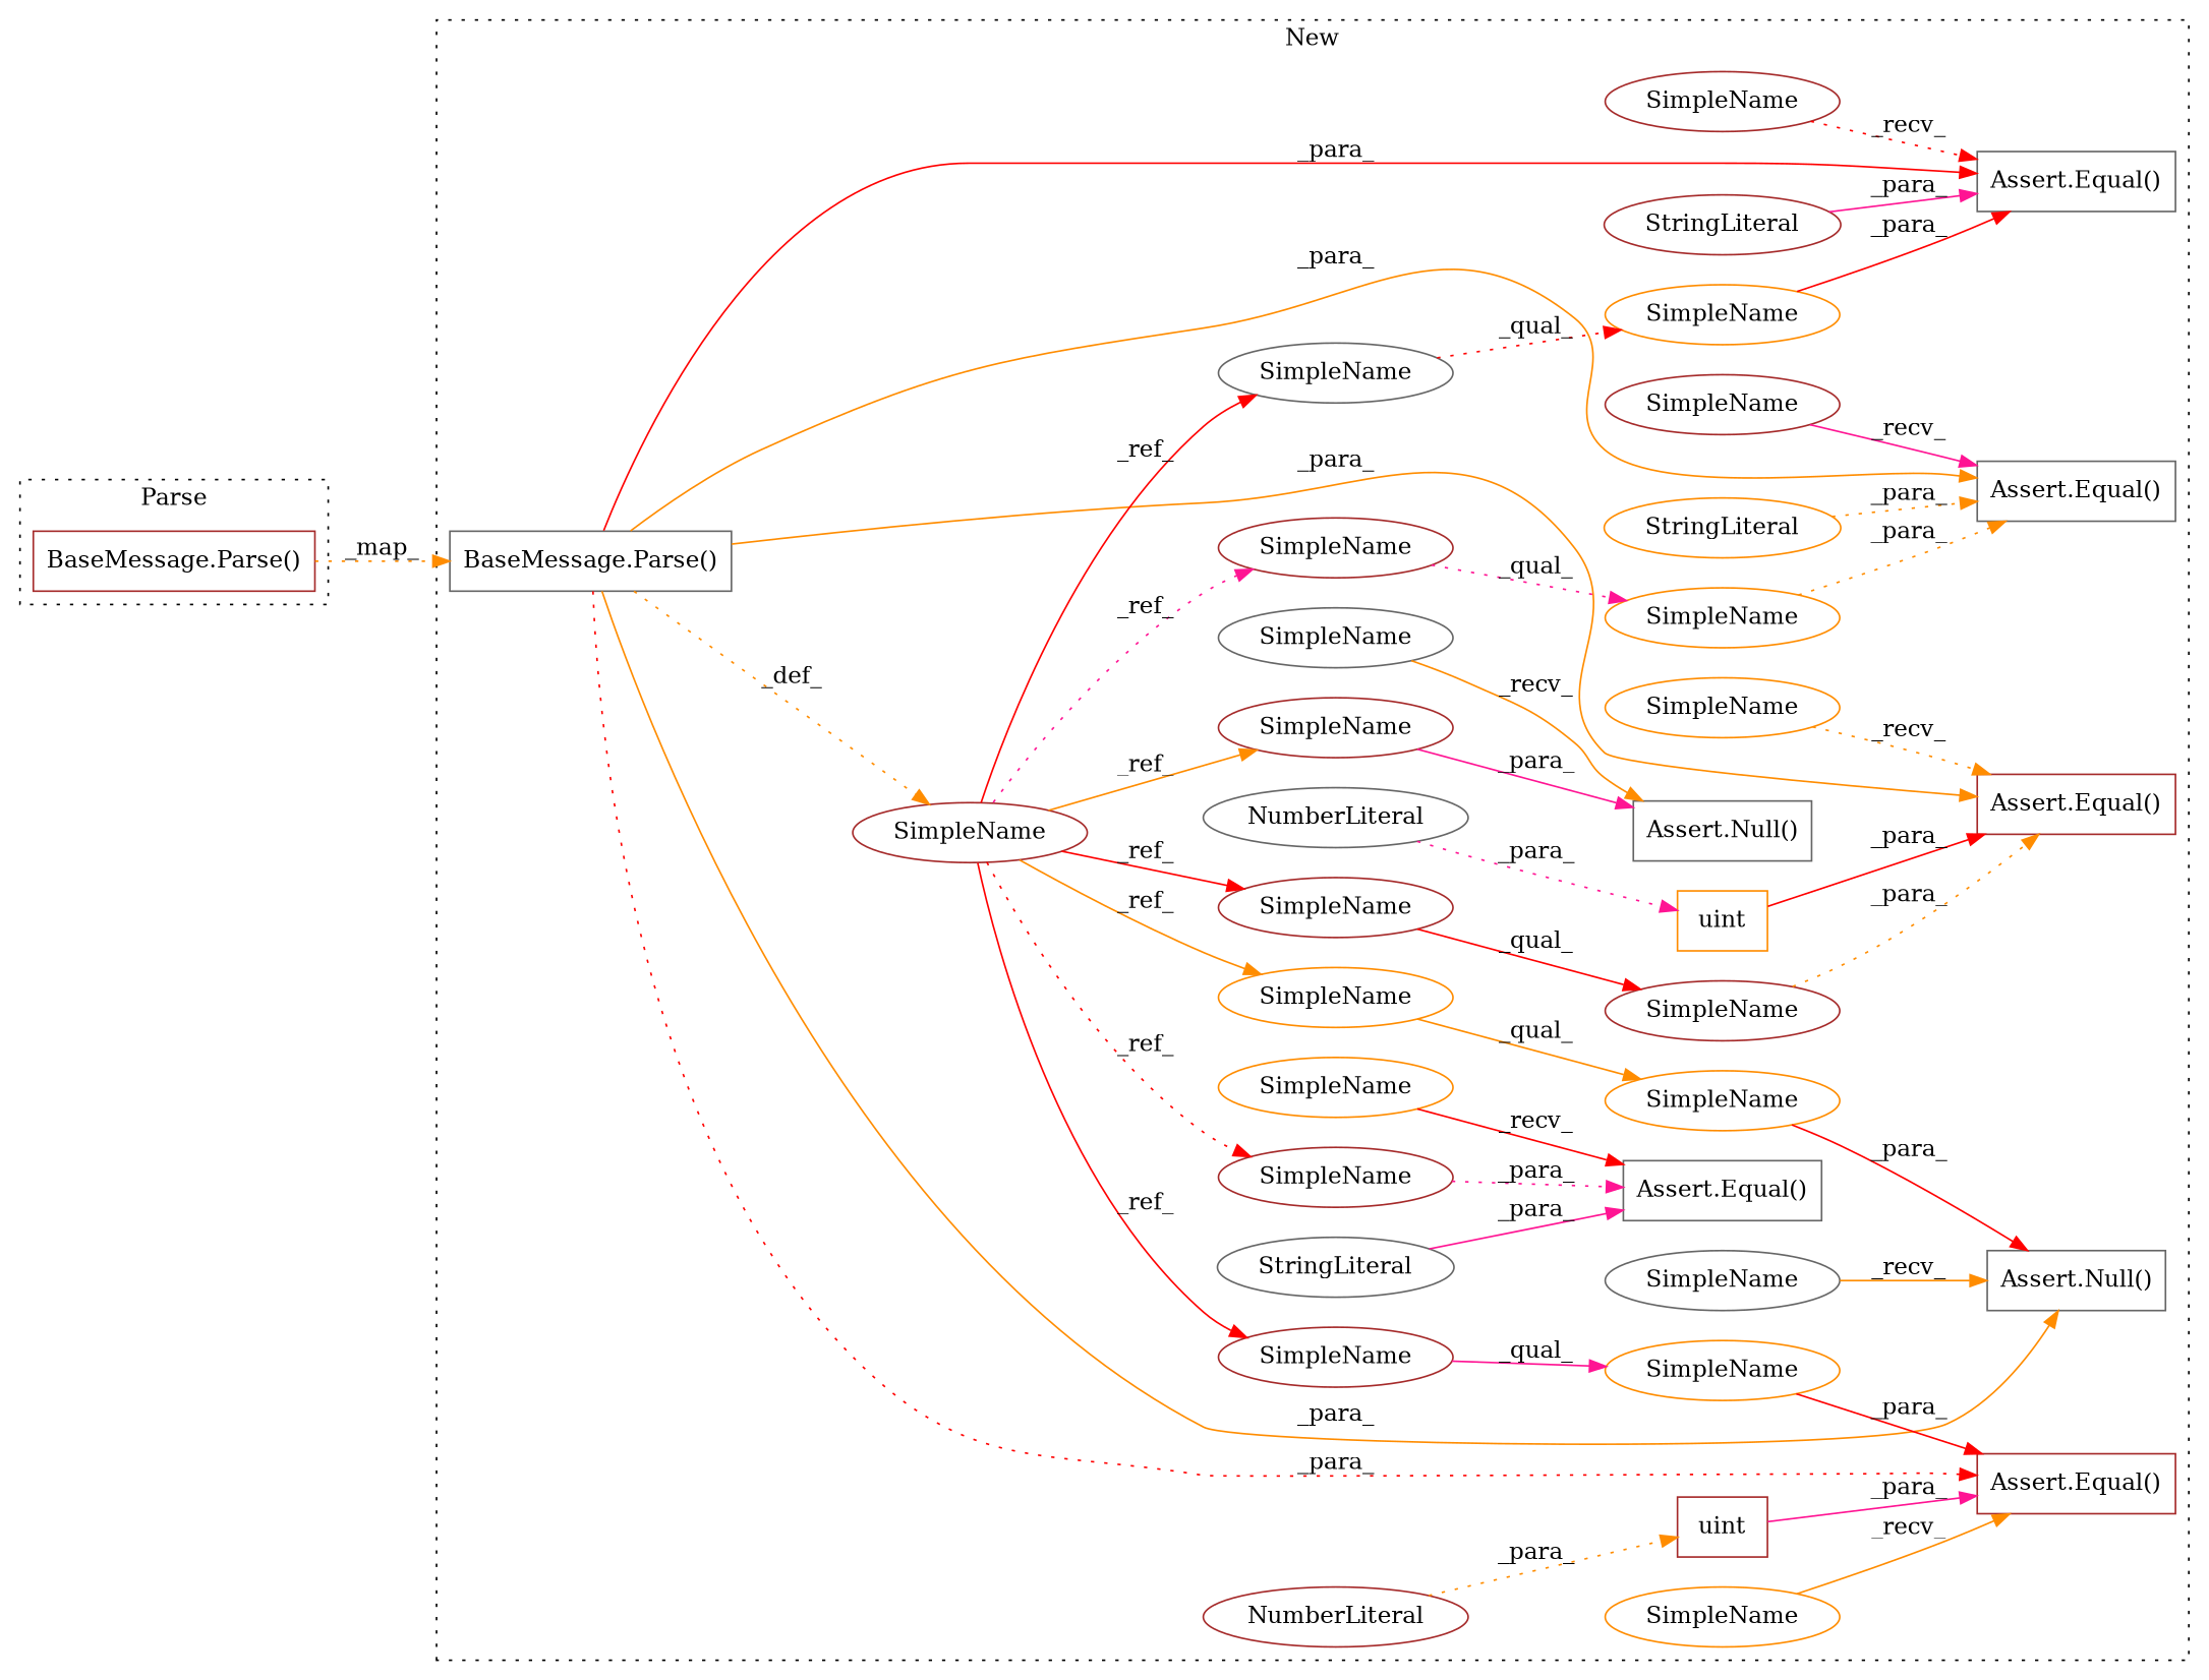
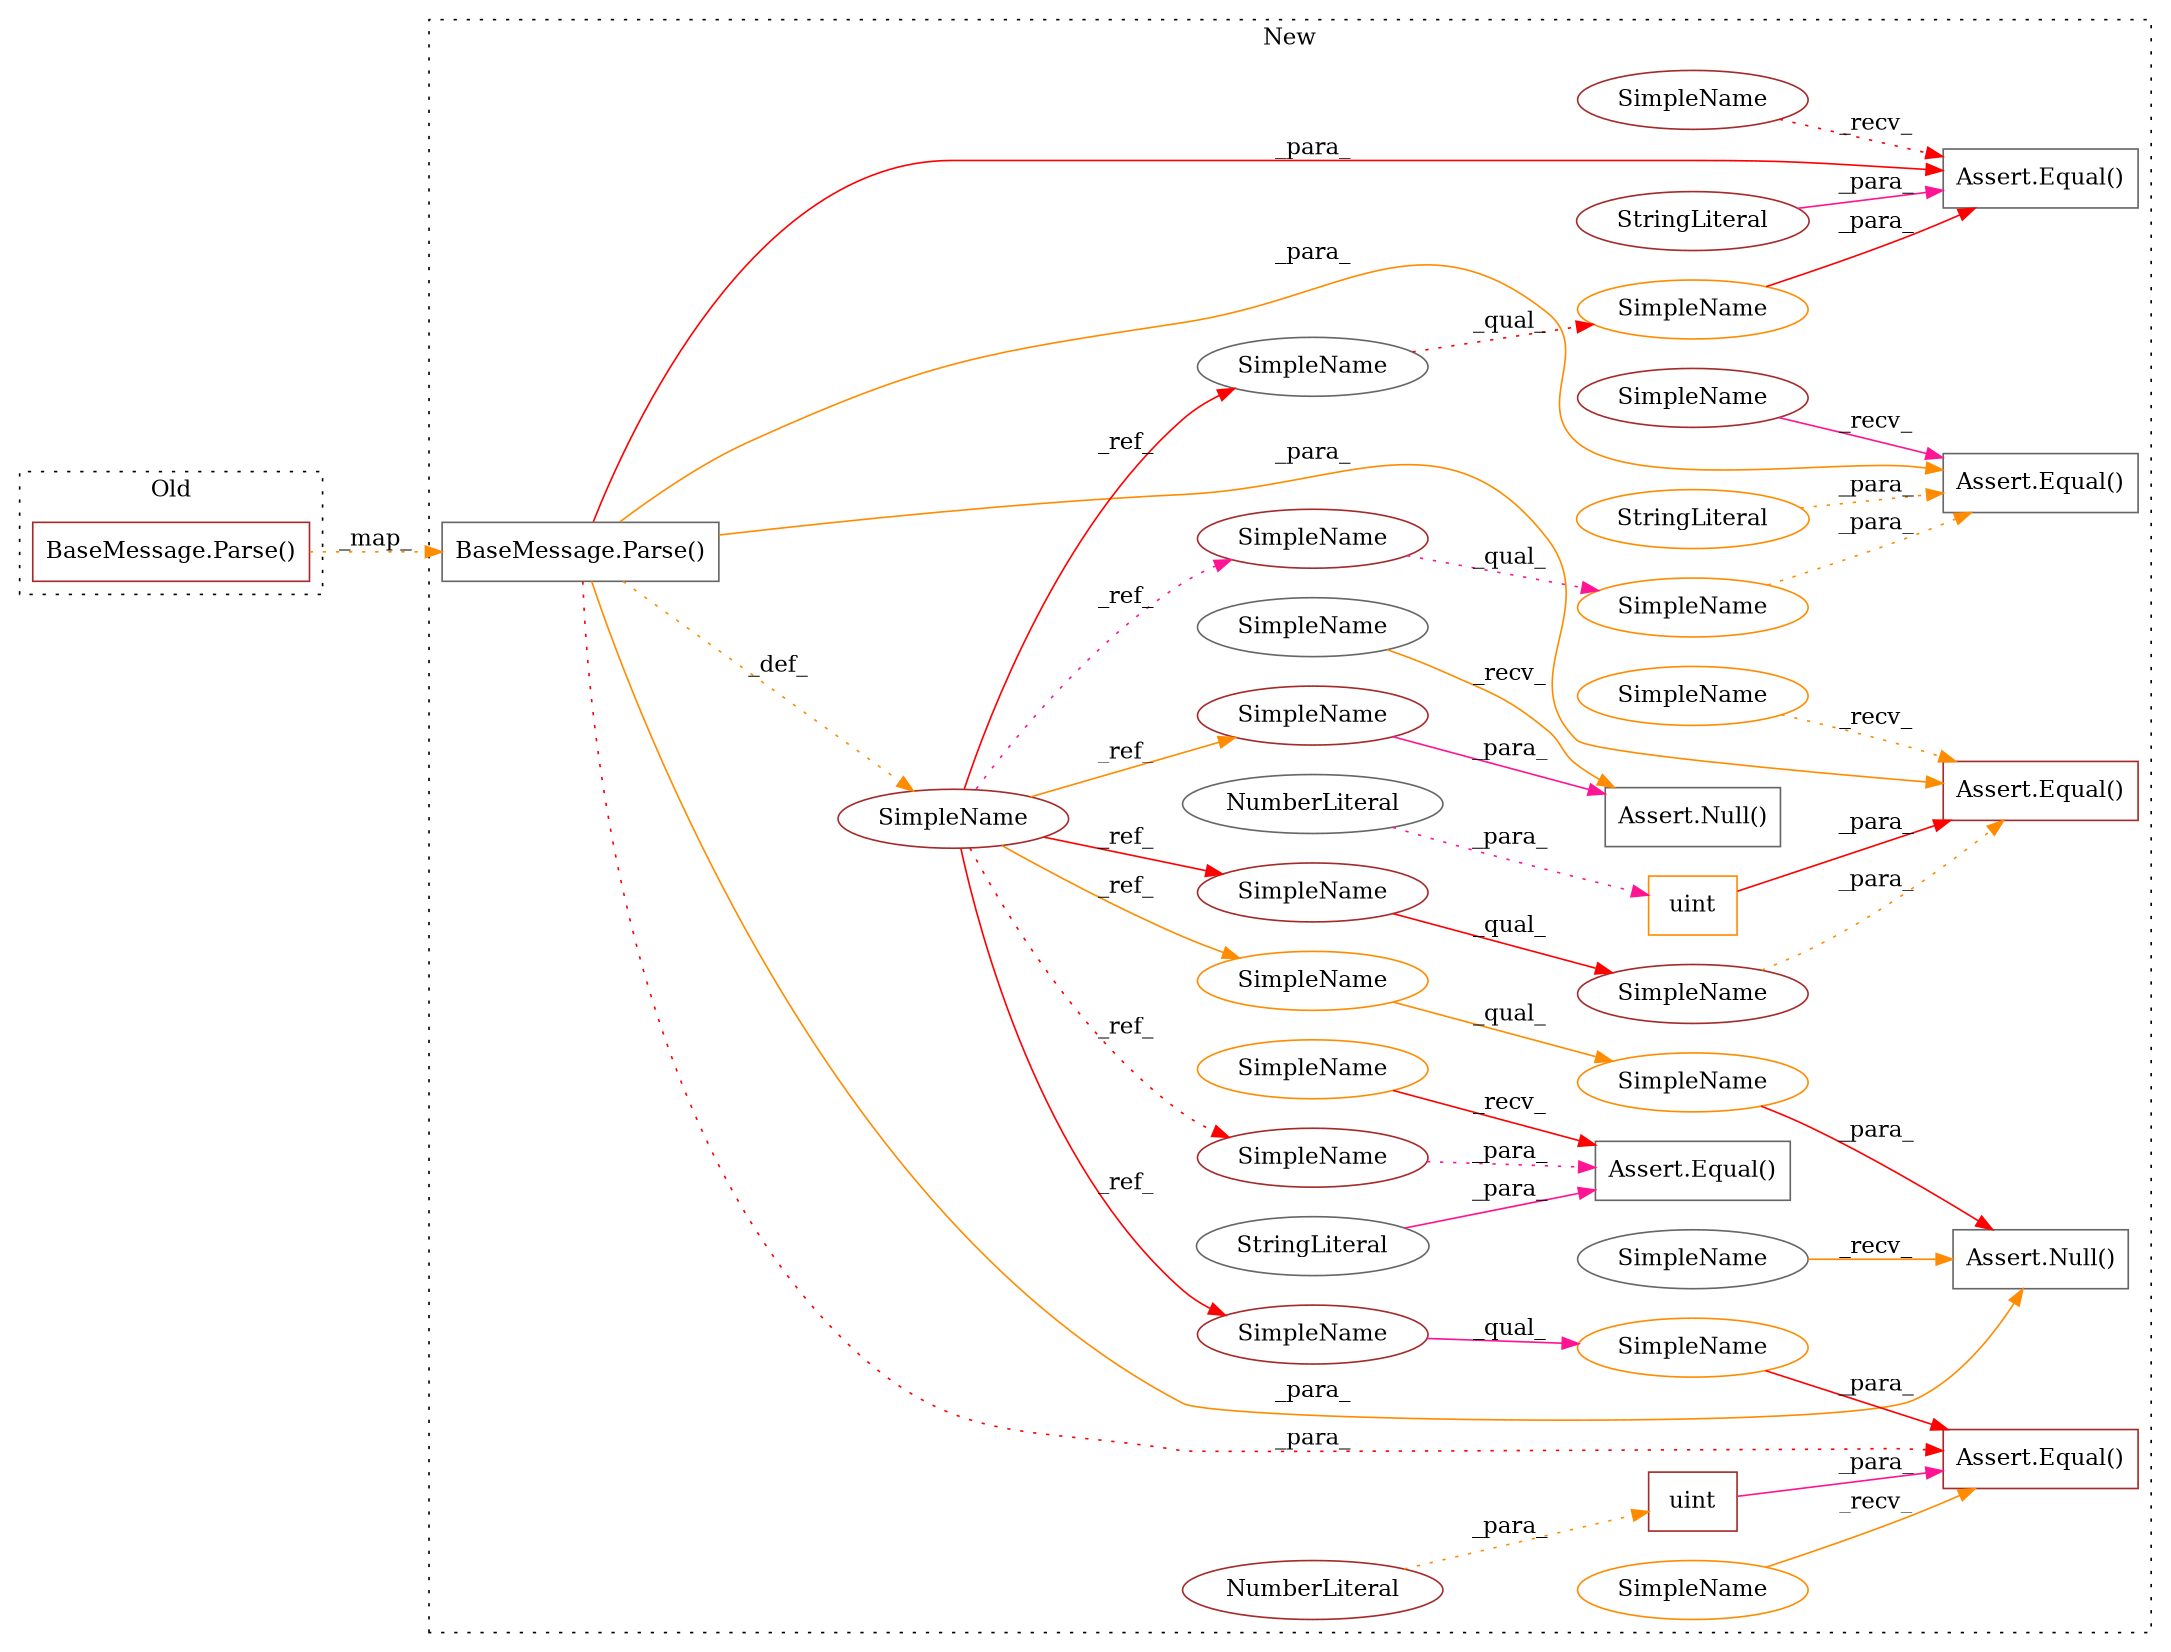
  digraph {
    rankdir=LR
    node [a=42 l=6 s=9531 shape=ellipse color=brown]
    edge [color=darkorange style=solid]
    n1 [a=32 l="36,1" label="BaseMessage.Parse()" s="9046,9105" shape=box color=gray40]
    n2 [l=17 label=SimpleName s=9014]
    n3 [l=34 label=SimpleName color=darkorange]
    n4 [l=27 label=SimpleName s=9477]
    n5 [a=32 l="6,1" label="Assert.Equal()" s="9459,9504" shape=box]
    n6 [l=32 label=SimpleName s=9339 color=darkorange]
    n7 [a=32 l="6,1" label="Assert.Equal()" s="9317,9371" shape=box color=gray40]
    n8 [l=29 label=SimpleName s=9266 color=darkorange]
    n9 [a=32 l="6,1" label="Assert.Equal()" s="9221,9295" shape=box color=gray40]
    n10 [l=24 label=SimpleName s=9413 color=darkorange]
    n11 [a=32 l="6,1" label="Assert.Equal()" s="9393,9437" shape=box]
    n12 [a=32 l="5,38" label="Assert.Null()" s="9140,9162" shape=box color=gray40]
    n13 [a=11 label=uint s=9465 shape=box color=darkorange]
    n14 [a=34 l=4 label=NumberLiteral s=9471 color=gray40]
    n15 [a=11 label=uint s=9399 shape=box]
    n16 [a=34 label=NumberLiteral s=9405]
    n17 [a=45 l=14 label=StringLiteral s=9323]
    n18 [a=45 l=37 label=StringLiteral s=9227 color=darkorange]
    n19 [a=32 l="5,1" label="Assert.Null()" s="9526,9565" shape=box color=gray40]
    n20 [a=32 l="6,30" label="Assert.Equal()" s="9587,9615" shape=box color=gray40]
    n21 [a=45 l=3 label=StringLiteral s=9593 color=gray40]
    n22 [l=17 label=SimpleName s=9413]
    n23 [l=17 label=SimpleName s=9145]
    n24 [l=17 label=SimpleName s=9598]
    n25 [l=17 label=SimpleName s=9266]
    n26 [l=17 label=SimpleName s=9339 color=gray40]
    n27 [l=17 label=SimpleName color=darkorange]
    n28 [l=17 label=SimpleName s=9477]
    n29 [label=SimpleName s=9386 color=darkorange]
    n30 [label=SimpleName s=9580 color=darkorange]
    n31 [label=SimpleName s=9133 color=gray40]
    n32 [label=SimpleName s=9310]
    n33 [label=SimpleName s=9452 color=darkorange]
    n34 [label=SimpleName s=9519 color=gray40]
    n35 [label=SimpleName s=9214]
    n36 [a=32 l="6,1" label="BaseMessage.Parse()" s="7374,7403" shape=box]
    subgraph cluster_1 {
      label=New
      style=dotted
      n1
      n2
      n3
      n4
      n5
      n6
      n7
      n8
      n9
      n10
      n11
      n12
      n13
      n14
      n15
      n16
      n17
      n18
      n19
      n20
      n21
      n22
      n23
      n24
      n25
      n26
      n27
      n28
      n29
      n30
      n31
      n32
      n33
      n34
      n35
    }
    subgraph cluster_2 {
-     label=Parse
+     label=Old
      style=dotted
      n36
    }
    n1 -> n2 [label=_def_ style=dotted]
    n1 -> n5 [label=_para_]
    n1 -> n7 [label=_para_ color=red]
    n1 -> n9 [label=_para_]
    n1 -> n11 [label=_para_ color=red style=dotted]
    n1 -> n19 [label=_para_]
    n2 -> n22 [label=_ref_ color=red]
    n2 -> n23 [label=_ref_]
    n2 -> n24 [label=_ref_ color=red style=dotted]
    n2 -> n25 [label=_ref_ color=deeppink style=dotted]
    n2 -> n26 [label=_ref_ color=red]
    n2 -> n27 [label=_ref_]
    n2 -> n28 [label=_ref_ color=red]
    n3 -> n19 [label=_para_ color=red]
    n4 -> n5 [label=_para_ style=dotted]
    n6 -> n7 [label=_para_ color=red]
    n8 -> n9 [label=_para_ style=dotted]
    n10 -> n11 [label=_para_ color=red]
    n13 -> n5 [label=_para_ color=red]
    n14 -> n13 [label=_para_ color=deeppink style=dotted]
    n15 -> n11 [label=_para_ color=deeppink]
    n16 -> n15 [label=_para_ style=dotted]
    n17 -> n7 [label=_para_ color=deeppink]
    n18 -> n9 [label=_para_ style=dotted]
    n21 -> n20 [label=_para_ color=deeppink]
    n22 -> n10 [label=_qual_ color=deeppink]
    n23 -> n12 [label=_para_ color=deeppink]
    n24 -> n20 [label=_para_ color=deeppink style=dotted]
    n25 -> n8 [label=_qual_ color=deeppink style=dotted]
    n26 -> n6 [label=_qual_ color=red style=dotted]
    n27 -> n3 [label=_qual_]
    n28 -> n4 [label=_qual_ color=red]
    n29 -> n11 [label=_recv_]
    n30 -> n20 [label=_recv_ color=red]
    n31 -> n12 [label=_recv_]
    n32 -> n7 [label=_recv_ color=red style=dotted]
    n33 -> n5 [label=_recv_ style=dotted]
    n34 -> n19 [label=_recv_]
    n35 -> n9 [label=_recv_ color=deeppink]
    n36 -> n1 [label=_map_ style=dotted]
  }
